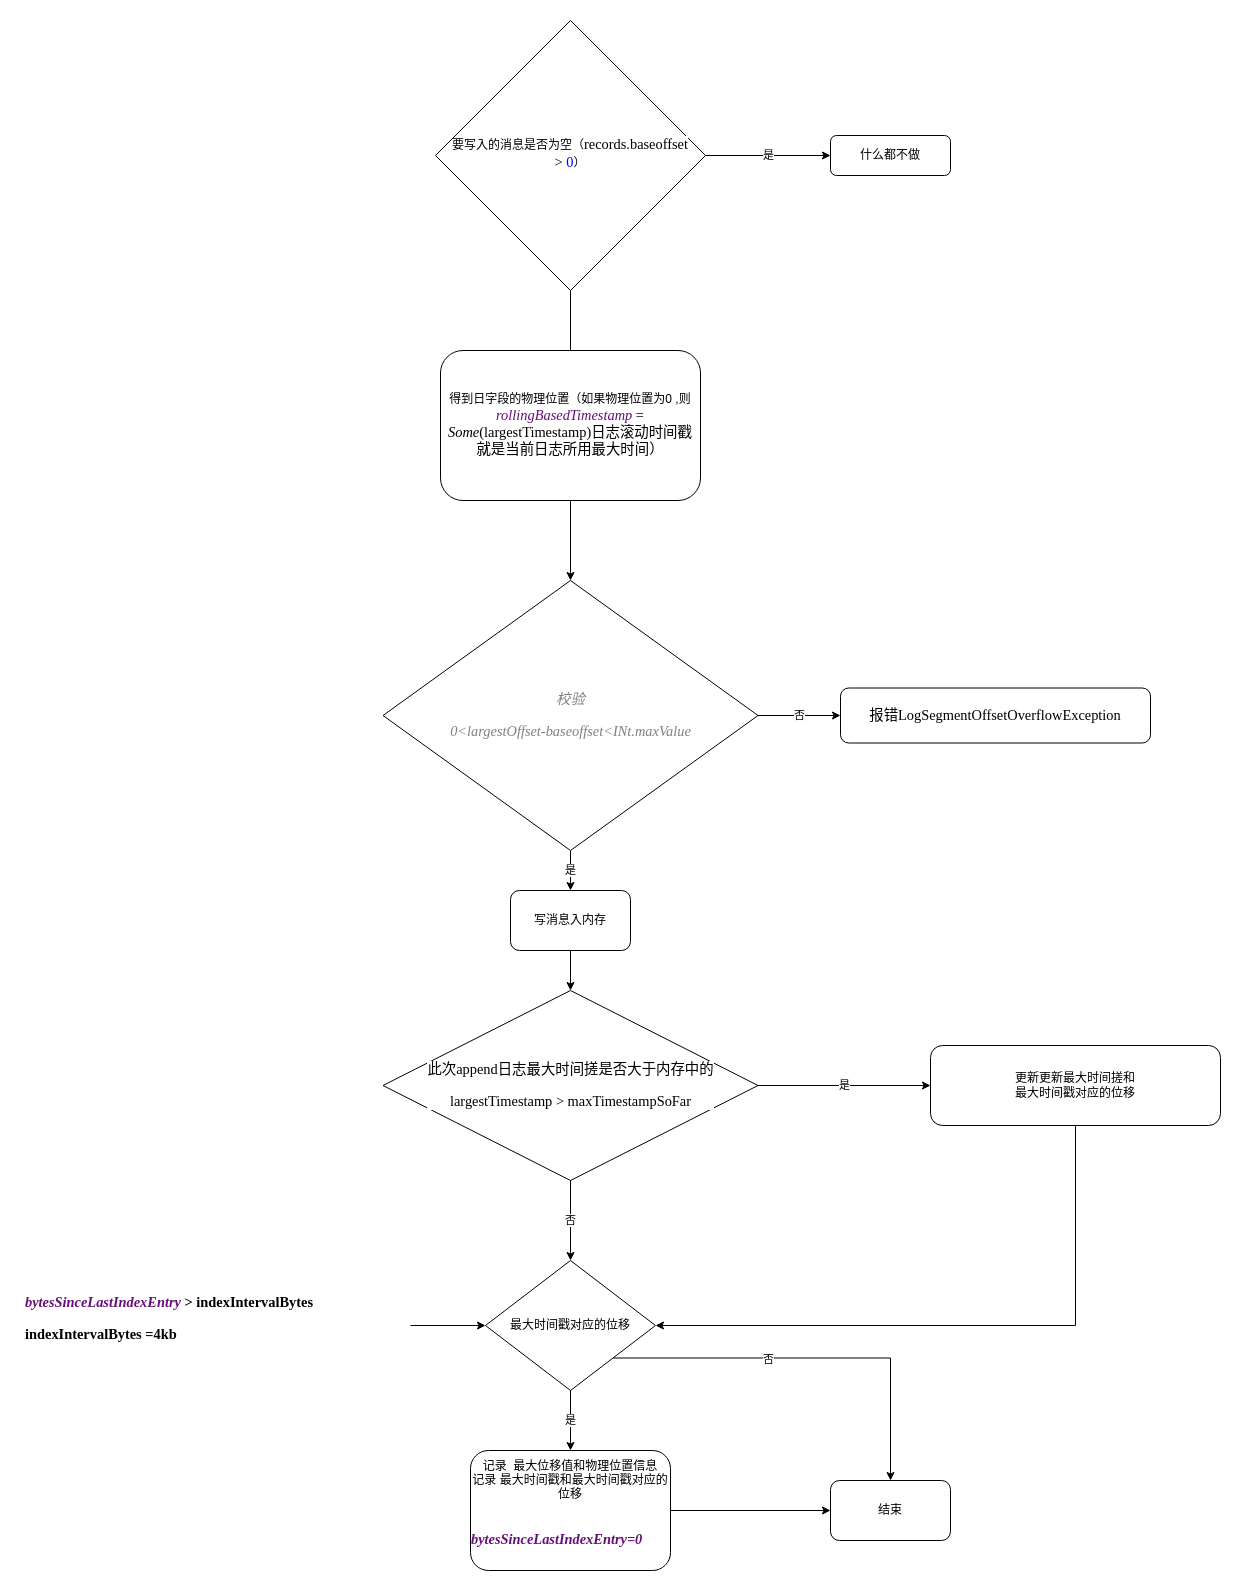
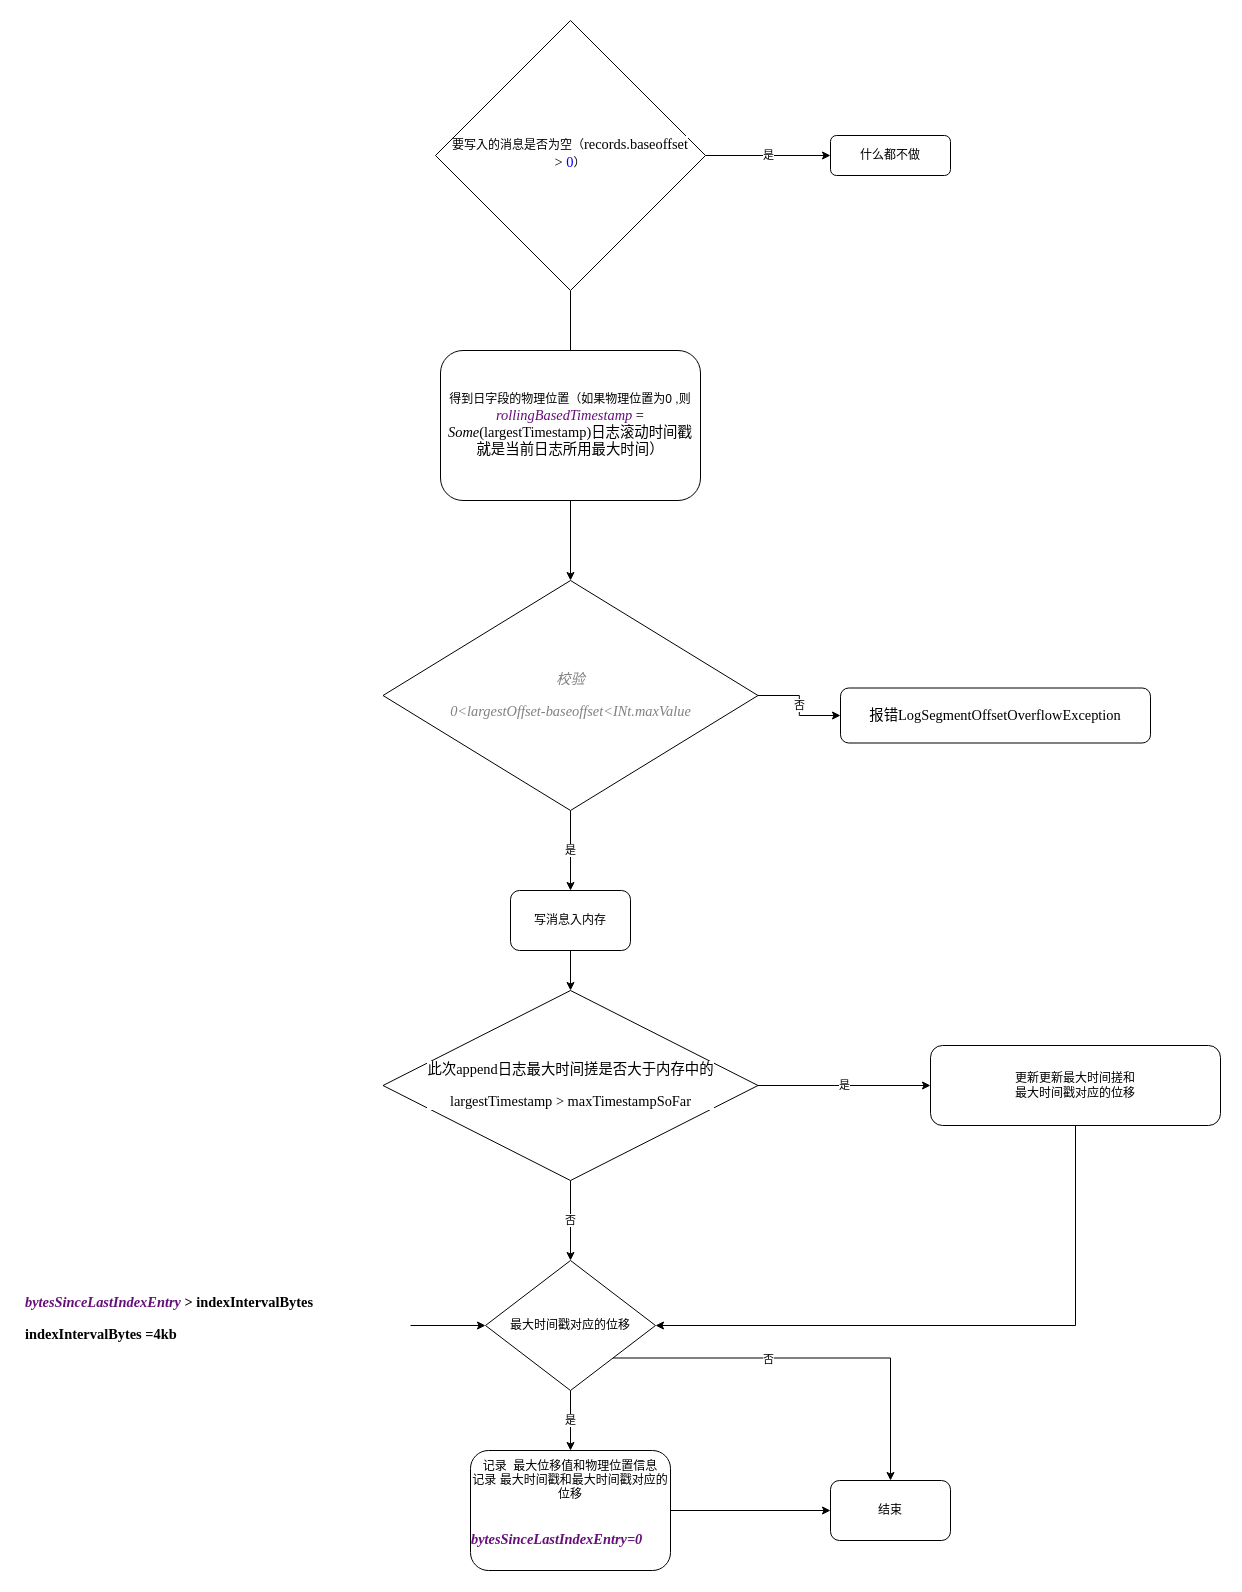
  <mxCell id="0" />
  <mxCell id="1" parent="0" />
  <mxCell id="2" value="否" style="rounded=0;html=1;jettySize=auto;orthogonalLoop=1;fontSize=11;endArrow=block;endFill=0;endSize=8;strokeWidth=1;shadow=0;labelBackgroundColor=none;edgeStyle=orthogonalEdgeStyle;" parent="1" source="4" edge="1"><mxGeometry y="20" relative="1" as="geometry"><mxPoint as="offset" /><mxPoint x="560" y="430" as="targetPoint" /></mxGeometry></mxCell>
  <mxCell id="3" value="是" style="edgeStyle=orthogonalEdgeStyle;rounded=0;orthogonalLoop=1;jettySize=auto;html=1;exitX=1;exitY=0.5;exitDx=0;exitDy=0;" edge="1" parent="1" source="4" target="5"><mxGeometry relative="1" as="geometry" /></mxCell>
  <mxCell id="4" value="要写入的消息是否为空（&lt;span style=&quot;background-color: rgb(255 , 255 , 255) ; font-family: &amp;#34;consolas&amp;#34; ; font-size: 10.8pt&quot;&gt;records.baseoffset &amp;gt;&amp;nbsp;&lt;/span&gt;&lt;span style=&quot;font-family: &amp;#34;consolas&amp;#34; ; font-size: 10.8pt ; color: rgb(0 , 0 , 255)&quot;&gt;0&lt;/span&gt;）" style="rhombus;whiteSpace=wrap;html=1;shadow=0;fontFamily=Helvetica;fontSize=12;align=center;strokeWidth=1;spacing=6;spacingTop=-4;" parent="1" vertex="1"><mxGeometry x="435" y="20" width="270" height="270" as="geometry" /></mxCell>
  <mxCell id="5" value="什么都不做" style="rounded=1;whiteSpace=wrap;html=1;fontSize=12;glass=0;strokeWidth=1;shadow=0;" parent="1" vertex="1"><mxGeometry x="830" y="135" width="120" height="40" as="geometry" /></mxCell>
  <mxCell id="6" style="edgeStyle=orthogonalEdgeStyle;rounded=0;orthogonalLoop=1;jettySize=auto;html=1;exitX=0.5;exitY=1;exitDx=0;exitDy=0;" edge="1" parent="1" source="7" target="10"><mxGeometry relative="1" as="geometry" /></mxCell>
  <mxCell id="7" value="得到日字段的物理位置（如果物理位置为0 ,则&lt;span style=&quot;font-family: &amp;#34;consolas&amp;#34; ; font-size: 10.8pt ; color: rgb(102 , 14 , 122) ; font-style: italic&quot;&gt;rollingBasedTimestamp &lt;/span&gt;&lt;span style=&quot;background-color: rgb(255 , 255 , 255) ; font-family: &amp;#34;consolas&amp;#34; ; font-size: 10.8pt&quot;&gt;= &lt;/span&gt;&lt;span style=&quot;font-family: &amp;#34;consolas&amp;#34; ; font-size: 10.8pt ; font-style: italic&quot;&gt;Some&lt;/span&gt;&lt;span style=&quot;background-color: rgb(255 , 255 , 255) ; font-family: &amp;#34;consolas&amp;#34; ; font-size: 10.8pt&quot;&gt;(largestTimestamp)日志滚动时间戳就是当前日志所用最大时间）&lt;/span&gt;" style="rounded=1;whiteSpace=wrap;html=1;fontSize=12;glass=0;strokeWidth=1;shadow=0;" vertex="1" parent="1"><mxGeometry x="440" y="350" width="260" height="150" as="geometry" /></mxCell>
  <mxCell id="8" value="否" style="edgeStyle=orthogonalEdgeStyle;rounded=0;orthogonalLoop=1;jettySize=auto;html=1;exitX=1;exitY=0.5;exitDx=0;exitDy=0;" edge="1" parent="1" source="10" target="11"><mxGeometry relative="1" as="geometry" /></mxCell>
  <mxCell id="9" value="是" style="edgeStyle=orthogonalEdgeStyle;rounded=0;orthogonalLoop=1;jettySize=auto;html=1;exitX=0.5;exitY=1;exitDx=0;exitDy=0;" edge="1" parent="1" source="10" target="18"><mxGeometry relative="1" as="geometry" /></mxCell>
- <mxCell id="10" value="&lt;pre style=&quot;background-color: rgb(255 , 255 , 255) ; font-family: &amp;#34;consolas&amp;#34; ; font-size: 10.8pt&quot;&gt;&lt;span style=&quot;color: #808080 ; font-style: italic&quot;&gt;校验&lt;/span&gt;&lt;/pre&gt;&lt;pre style=&quot;background-color: rgb(255 , 255 , 255) ; font-family: &amp;#34;consolas&amp;#34; ; font-size: 10.8pt&quot;&gt;&lt;span style=&quot;color: #808080 ; font-style: italic&quot;&gt;0&amp;lt;largestOffset-baseoffset&amp;lt;INt.maxValue&lt;/span&gt;&lt;/pre&gt;" style="rhombus;whiteSpace=wrap;html=1;" vertex="1" parent="1"><mxGeometry x="382.5" y="580" width="375" height="270" as="geometry" /></mxCell>
+ <mxCell id="10" value="&lt;pre style=&quot;background-color: rgb(255 , 255 , 255) ; font-family: &amp;#34;consolas&amp;#34; ; font-size: 10.8pt&quot;&gt;&lt;span style=&quot;color: #808080 ; font-style: italic&quot;&gt;校验&lt;/span&gt;&lt;/pre&gt;&lt;pre style=&quot;background-color: rgb(255 , 255 , 255) ; font-family: &amp;#34;consolas&amp;#34; ; font-size: 10.8pt&quot;&gt;&lt;span style=&quot;color: #808080 ; font-style: italic&quot;&gt;0&amp;lt;largestOffset-baseoffset&amp;lt;INt.maxValue&lt;/span&gt;&lt;/pre&gt;" style="rhombus;whiteSpace=wrap;html=1;" vertex="1" parent="1"><mxGeometry x="382.5" y="580" width="375" height="230" as="geometry" /></mxCell>
  <mxCell id="11" value="&lt;pre style=&quot;background-color: rgb(255 , 255 , 255) ; font-family: &amp;#34;consolas&amp;#34; ; font-size: 10.8pt&quot;&gt;报错LogSegmentOffsetOverflowException&lt;/pre&gt;" style="rounded=1;whiteSpace=wrap;html=1;" vertex="1" parent="1"><mxGeometry x="840" y="687.5" width="310" height="55" as="geometry" /></mxCell>
  <mxCell id="12" value="是" style="edgeStyle=orthogonalEdgeStyle;rounded=0;orthogonalLoop=1;jettySize=auto;html=1;exitX=1;exitY=0.5;exitDx=0;exitDy=0;" edge="1" parent="1" source="14" target="16"><mxGeometry relative="1" as="geometry"><mxPoint x="850" y="975" as="targetPoint" /></mxGeometry></mxCell>
  <mxCell id="13" value="否" style="edgeStyle=orthogonalEdgeStyle;rounded=0;orthogonalLoop=1;jettySize=auto;html=1;exitX=0.5;exitY=1;exitDx=0;exitDy=0;entryX=0.5;entryY=0;entryDx=0;entryDy=0;" edge="1" parent="1" source="14"><mxGeometry relative="1" as="geometry"><mxPoint x="570" y="1260" as="targetPoint" /></mxGeometry></mxCell>
  <mxCell id="14" value="&lt;pre style=&quot;background-color: rgb(255 , 255 , 255) ; font-family: &amp;#34;consolas&amp;#34; ; font-size: 10.8pt&quot;&gt;此次append日志最大时间搓是否大于内存中的&lt;/pre&gt;&lt;pre style=&quot;background-color: rgb(255 , 255 , 255) ; font-family: &amp;#34;consolas&amp;#34; ; font-size: 10.8pt&quot;&gt;largestTimestamp &amp;gt; maxTimestampSoFar&lt;/pre&gt;" style="rhombus;whiteSpace=wrap;html=1;" vertex="1" parent="1"><mxGeometry x="382.5" y="990" width="375" height="190" as="geometry" /></mxCell>
  <mxCell id="15" style="edgeStyle=orthogonalEdgeStyle;rounded=0;orthogonalLoop=1;jettySize=auto;html=1;exitX=0.5;exitY=1;exitDx=0;exitDy=0;entryX=1;entryY=0.5;entryDx=0;entryDy=0;" edge="1" parent="1" source="16" target="22"><mxGeometry relative="1" as="geometry"><mxPoint x="630" y="1290" as="targetPoint" /></mxGeometry></mxCell>
  <mxCell id="16" value="更新更新最大时间搓和&lt;br&gt;最大时间戳对应的位移" style="rounded=1;whiteSpace=wrap;html=1;" vertex="1" parent="1"><mxGeometry x="930" y="1045" width="290" height="80" as="geometry" /></mxCell>
  <mxCell id="17" style="edgeStyle=orthogonalEdgeStyle;rounded=0;orthogonalLoop=1;jettySize=auto;html=1;exitX=0.5;exitY=1;exitDx=0;exitDy=0;" edge="1" parent="1" source="18" target="14"><mxGeometry relative="1" as="geometry" /></mxCell>
  <mxCell id="18" value="写消息入内存" style="rounded=1;whiteSpace=wrap;html=1;" vertex="1" parent="1"><mxGeometry x="510" y="890" width="120" height="60" as="geometry" /></mxCell>
  <mxCell id="19" value="是" style="edgeStyle=orthogonalEdgeStyle;rounded=0;orthogonalLoop=1;jettySize=auto;html=1;exitX=0.5;exitY=1;exitDx=0;exitDy=0;" edge="1" parent="1" source="22" target="24"><mxGeometry relative="1" as="geometry" /></mxCell>
  <mxCell id="20" style="edgeStyle=orthogonalEdgeStyle;rounded=0;orthogonalLoop=1;jettySize=auto;html=1;exitX=1;exitY=1;exitDx=0;exitDy=0;entryX=0.5;entryY=0;entryDx=0;entryDy=0;" edge="1" parent="1" source="22" target="25"><mxGeometry relative="1" as="geometry" /></mxCell>
  <mxCell id="21" value="否" style="edgeLabel;html=1;align=center;verticalAlign=middle;resizable=0;points=[];" vertex="1" connectable="0" parent="20"><mxGeometry x="-0.226" relative="1" as="geometry"><mxPoint y="1" as="offset" /></mxGeometry></mxCell>
  <mxCell id="22" value="最大时间戳对应的位移" style="rhombus;whiteSpace=wrap;html=1;" vertex="1" parent="1"><mxGeometry x="485" y="1260" width="170" height="130" as="geometry" /></mxCell>
  <mxCell id="23" style="edgeStyle=orthogonalEdgeStyle;rounded=0;orthogonalLoop=1;jettySize=auto;html=1;" edge="1" parent="1" source="24" target="25"><mxGeometry relative="1" as="geometry" /></mxCell>
  <mxCell id="24" value="记录&amp;nbsp; 最大位移值和物理位置信息&lt;br&gt;记录 最大时间戳和最大时间戳对应的位移&lt;br&gt;&lt;br&gt;&lt;pre style=&quot;font-weight: 700 ; text-align: left ; background-color: rgb(255 , 255 , 255) ; font-family: &amp;#34;consolas&amp;#34; ; font-size: 10.8pt&quot;&gt;&lt;span style=&quot;color: rgb(102 , 14 , 122) ; font-style: italic&quot;&gt;bytesSinceLastIndexEntry=0&lt;/span&gt;&lt;/pre&gt;" style="rounded=1;whiteSpace=wrap;html=1;" vertex="1" parent="1"><mxGeometry x="470" y="1450" width="200" height="120" as="geometry" /></mxCell>
  <mxCell id="25" value="结束" style="rounded=1;whiteSpace=wrap;html=1;" vertex="1" parent="1"><mxGeometry x="830" y="1480" width="120" height="60" as="geometry" /></mxCell>
  <mxCell id="26" value="" style="edgeStyle=orthogonalEdgeStyle;rounded=0;orthogonalLoop=1;jettySize=auto;html=1;" edge="1" parent="1" source="27" target="22"><mxGeometry relative="1" as="geometry" /></mxCell>
  <mxCell id="27" value="&lt;h1&gt;&lt;pre style=&quot;background-color: rgb(255 , 255 , 255) ; font-family: &amp;#34;consolas&amp;#34; ; font-size: 10.8pt&quot;&gt;&lt;span style=&quot;color: #660e7a ; font-style: italic&quot;&gt;bytesSinceLastIndexEntry &lt;/span&gt;&amp;gt; indexIntervalBytes&lt;/pre&gt;&lt;pre style=&quot;background-color: rgb(255 , 255 , 255) ; font-family: &amp;#34;consolas&amp;#34; ; font-size: 10.8pt&quot;&gt;&lt;pre style=&quot;font-family: &amp;#34;consolas&amp;#34; ; font-size: 10.8pt&quot;&gt;indexIntervalBytes =4kb &lt;/pre&gt;&lt;/pre&gt;&lt;/h1&gt;" style="text;html=1;strokeColor=none;fillColor=none;spacing=5;spacingTop=-20;whiteSpace=wrap;overflow=hidden;rounded=0;" vertex="1" parent="1"><mxGeometry x="20" y="1287.5" width="390" height="75" as="geometry" /></mxCell>
